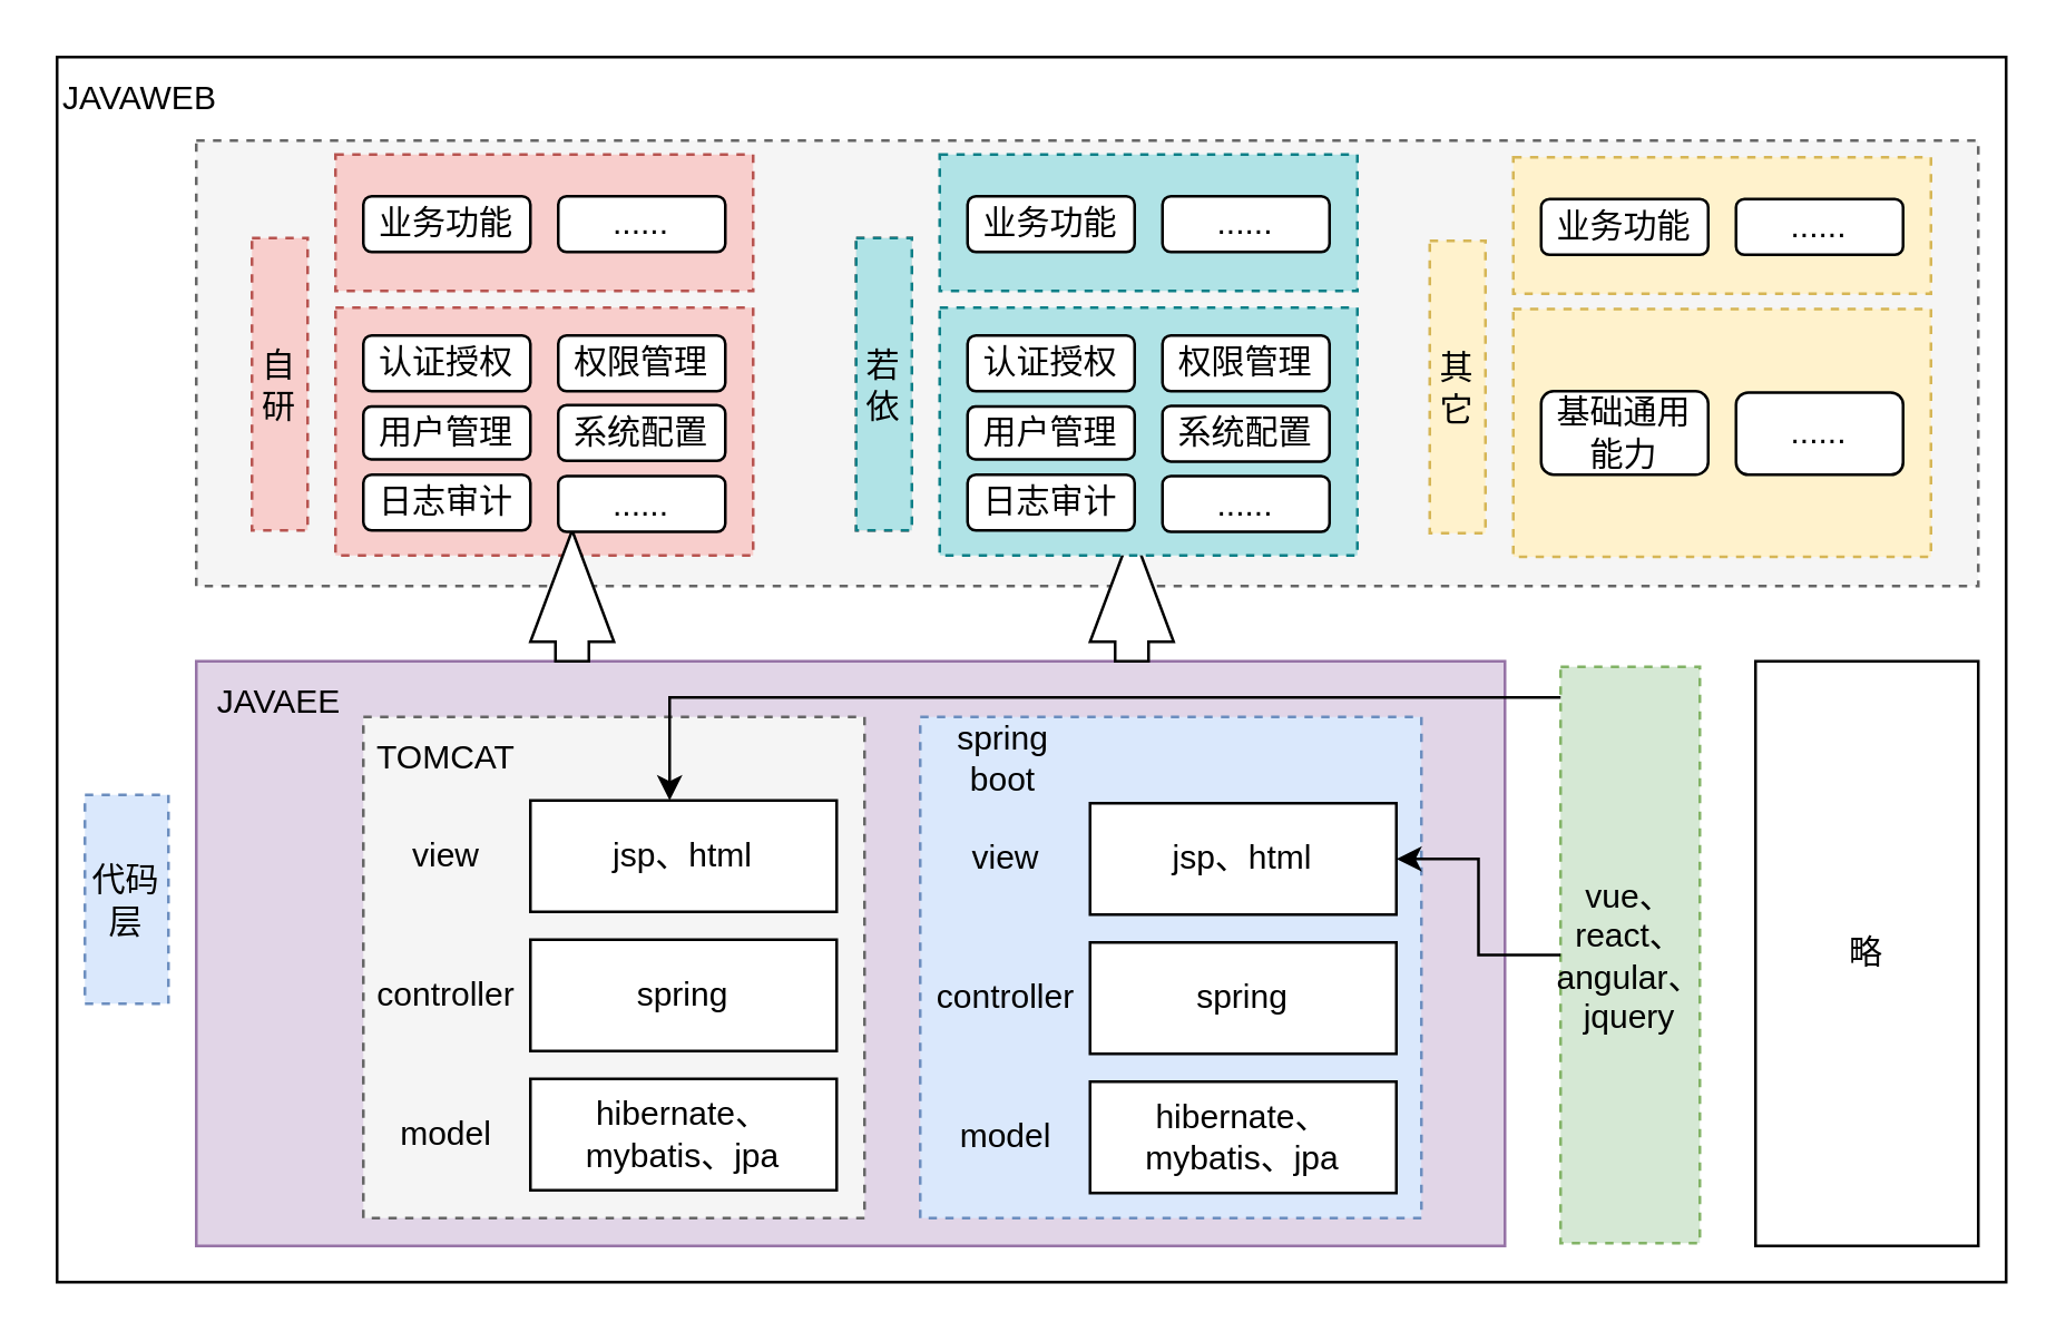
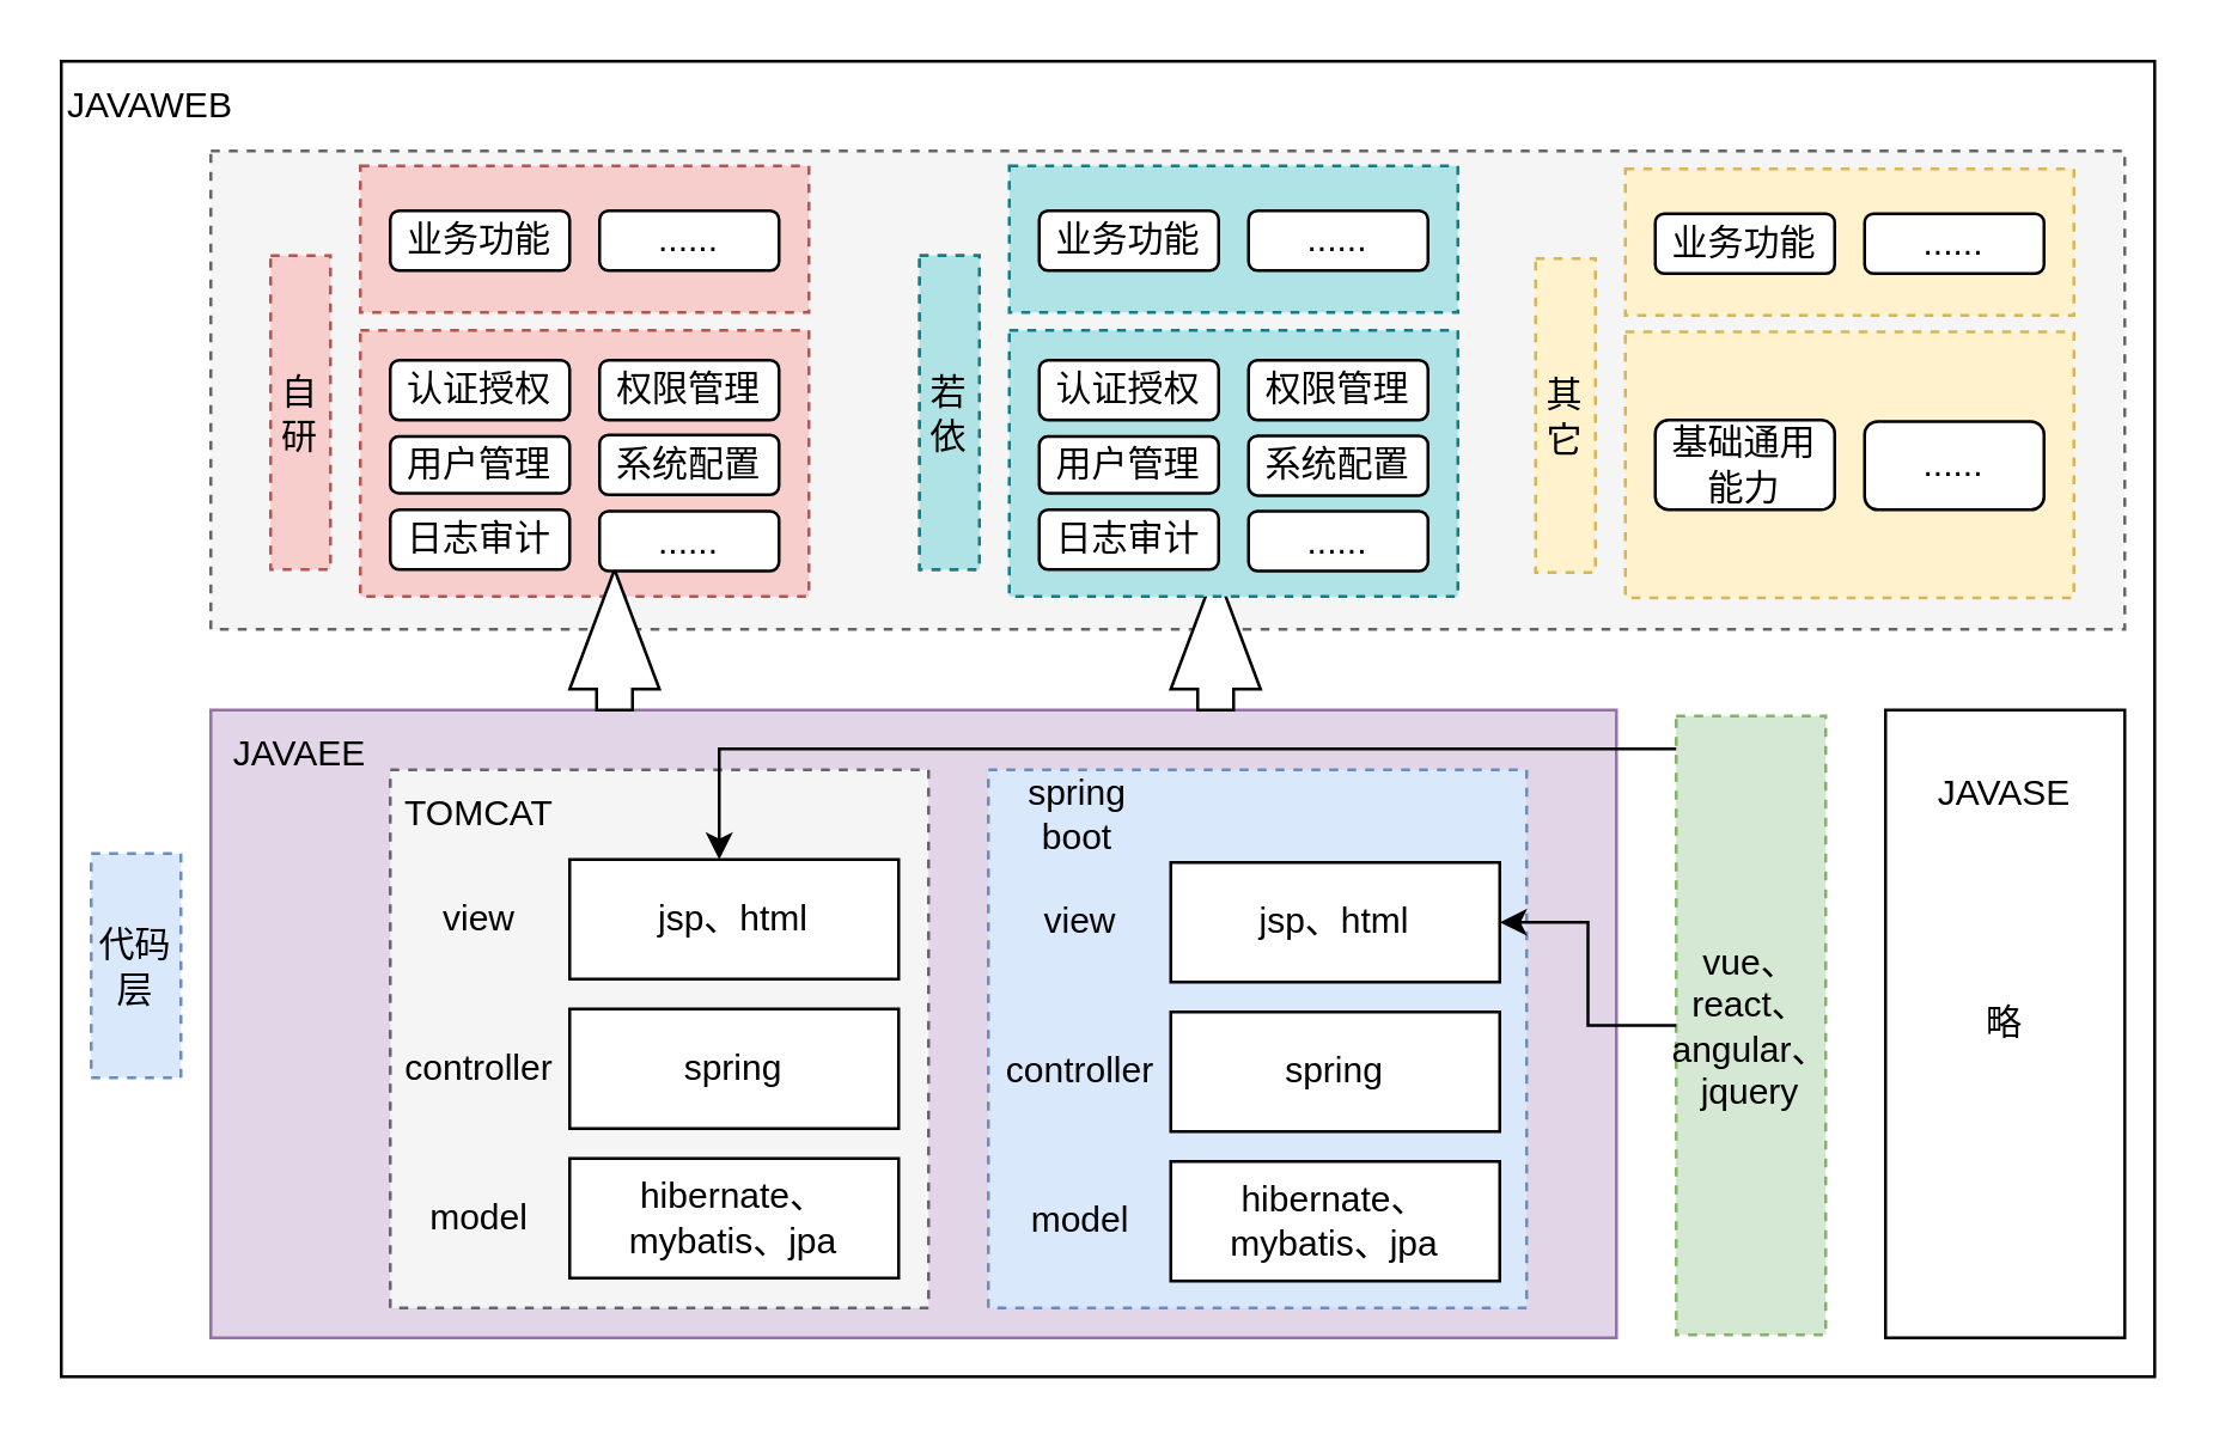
  <mxCell id="0" />
  <mxCell id="1" parent="0" />
  <mxCell id="2" value="" style="rounded=0;whiteSpace=wrap;html=1;" vertex="1" parent="1"><mxGeometry x="20" y="20" width="700" height="440" as="geometry" /></mxCell>
  <mxCell id="3" value="" style="rounded=0;whiteSpace=wrap;html=1;dashed=1;fillColor=#f5f5f5;fontColor=#333333;strokeColor=#666666;" vertex="1" parent="1"><mxGeometry x="70" y="50" width="640" height="160" as="geometry" /></mxCell>
  <mxCell id="4" value="" style="rounded=0;whiteSpace=wrap;html=1;fillColor=#f8cecc;strokeColor=#b85450;dashed=1;" vertex="1" parent="1"><mxGeometry x="120" y="110" width="150" height="89" as="geometry" /></mxCell>
  <mxCell id="5" value="" style="rounded=0;whiteSpace=wrap;html=1;fillColor=#e1d5e7;strokeColor=#9673a6;" vertex="1" parent="1"><mxGeometry x="70" y="237" width="470" height="210" as="geometry" /></mxCell>
  <mxCell id="6" value="JAVAEE" style="text;html=1;strokeColor=none;fillColor=none;align=center;verticalAlign=middle;whiteSpace=wrap;rounded=0;" vertex="1" parent="1"><mxGeometry x="70" y="237" width="60" height="30" as="geometry" /></mxCell>
  <mxCell id="7" value="略" style="rounded=0;whiteSpace=wrap;html=1;" vertex="1" parent="1"><mxGeometry x="630" y="237" width="80" height="210" as="geometry" /></mxCell>
+ <mxCell id="8" value="JAVASE" style="text;html=1;strokeColor=none;fillColor=none;align=center;verticalAlign=middle;whiteSpace=wrap;rounded=0;" vertex="1" parent="1"><mxGeometry x="640" y="250" width="60" height="30" as="geometry" /></mxCell>
  <mxCell id="9" value="hibernate、mybatis、jpa" style="rounded=0;whiteSpace=wrap;html=1;" vertex="1" parent="1"><mxGeometry x="190" y="330" width="110" height="40" as="geometry" /></mxCell>
  <mxCell id="10" value="spring" style="rounded=0;whiteSpace=wrap;html=1;" vertex="1" parent="1"><mxGeometry x="190" y="280" width="110" height="40" as="geometry" /></mxCell>
  <mxCell id="11" value="controller" style="text;html=1;strokeColor=none;fillColor=none;align=center;verticalAlign=middle;whiteSpace=wrap;rounded=0;" vertex="1" parent="1"><mxGeometry x="130" y="285" width="60" height="30" as="geometry" /></mxCell>
  <mxCell id="12" value="model" style="text;html=1;strokeColor=none;fillColor=none;align=center;verticalAlign=middle;whiteSpace=wrap;rounded=0;" vertex="1" parent="1"><mxGeometry x="130" y="335" width="60" height="30" as="geometry" /></mxCell>
  <mxCell id="13" value="hibernate、mybatis、jpa" style="rounded=0;whiteSpace=wrap;html=1;" vertex="1" parent="1"><mxGeometry x="391" y="331" width="110" height="40" as="geometry" /></mxCell>
  <mxCell id="14" value="spring" style="rounded=0;whiteSpace=wrap;html=1;" vertex="1" parent="1"><mxGeometry x="391" y="281" width="110" height="40" as="geometry" /></mxCell>
  <mxCell id="15" value="controller" style="text;html=1;strokeColor=none;fillColor=none;align=center;verticalAlign=middle;whiteSpace=wrap;rounded=0;" vertex="1" parent="1"><mxGeometry x="331" y="286" width="60" height="30" as="geometry" /></mxCell>
  <mxCell id="16" value="model" style="text;html=1;strokeColor=none;fillColor=none;align=center;verticalAlign=middle;whiteSpace=wrap;rounded=0;" vertex="1" parent="1"><mxGeometry x="331" y="336" width="60" height="30" as="geometry" /></mxCell>
  <mxCell id="17" value="JAVAWEB" style="text;html=1;strokeColor=none;fillColor=none;align=center;verticalAlign=middle;whiteSpace=wrap;rounded=0;" vertex="1" parent="1"><mxGeometry x="20" y="20" width="60" height="30" as="geometry" /></mxCell>
  <mxCell id="18" value="vue、react、angular、jquery" style="rounded=0;whiteSpace=wrap;html=1;dashed=1;fillColor=#d5e8d4;strokeColor=#82b366;" vertex="1" parent="1"><mxGeometry x="560" y="239" width="50" height="207" as="geometry" /></mxCell>
  <mxCell id="19" value="" style="rounded=0;whiteSpace=wrap;html=1;dashed=1;fillColor=#dae8fc;strokeColor=#6c8ebf;" vertex="1" parent="1"><mxGeometry x="330" y="257" width="180" height="180" as="geometry" /></mxCell>
  <mxCell id="20" value="jsp、html" style="rounded=0;whiteSpace=wrap;html=1;" vertex="1" parent="1"><mxGeometry x="391" y="288" width="110" height="40" as="geometry" /></mxCell>
  <mxCell id="21" value="spring" style="rounded=0;whiteSpace=wrap;html=1;" vertex="1" parent="1"><mxGeometry x="391" y="338" width="110" height="40" as="geometry" /></mxCell>
  <mxCell id="22" value="hibernate、mybatis、jpa" style="rounded=0;whiteSpace=wrap;html=1;" vertex="1" parent="1"><mxGeometry x="391" y="388" width="110" height="40" as="geometry" /></mxCell>
  <mxCell id="23" value="model" style="text;html=1;strokeColor=none;fillColor=none;align=center;verticalAlign=middle;whiteSpace=wrap;rounded=0;" vertex="1" parent="1"><mxGeometry x="331" y="393" width="60" height="30" as="geometry" /></mxCell>
  <mxCell id="24" value="controller" style="text;html=1;strokeColor=none;fillColor=none;align=center;verticalAlign=middle;whiteSpace=wrap;rounded=0;" vertex="1" parent="1"><mxGeometry x="331" y="343" width="60" height="30" as="geometry" /></mxCell>
  <mxCell id="25" value="view" style="text;html=1;strokeColor=none;fillColor=none;align=center;verticalAlign=middle;whiteSpace=wrap;rounded=0;" vertex="1" parent="1"><mxGeometry x="331" y="293" width="60" height="30" as="geometry" /></mxCell>
  <mxCell id="26" value="spring&lt;br&gt;boot" style="text;html=1;strokeColor=none;fillColor=none;align=center;verticalAlign=middle;whiteSpace=wrap;rounded=0;" vertex="1" parent="1"><mxGeometry x="330" y="257" width="60" height="30" as="geometry" /></mxCell>
  <mxCell id="27" value="" style="rounded=0;whiteSpace=wrap;html=1;dashed=1;fillColor=#f5f5f5;fontColor=#333333;strokeColor=#666666;" vertex="1" parent="1"><mxGeometry x="130" y="257" width="180" height="180" as="geometry" /></mxCell>
  <mxCell id="28" value="TOMCAT" style="text;html=1;strokeColor=none;fillColor=none;align=center;verticalAlign=middle;whiteSpace=wrap;rounded=0;" vertex="1" parent="1"><mxGeometry x="130" y="257" width="60" height="30" as="geometry" /></mxCell>
  <mxCell id="29" value="view" style="text;html=1;strokeColor=none;fillColor=none;align=center;verticalAlign=middle;whiteSpace=wrap;rounded=0;" vertex="1" parent="1"><mxGeometry x="130" y="292" width="60" height="30" as="geometry" /></mxCell>
  <mxCell id="30" value="controller" style="text;html=1;strokeColor=none;fillColor=none;align=center;verticalAlign=middle;whiteSpace=wrap;rounded=0;" vertex="1" parent="1"><mxGeometry x="130" y="342" width="60" height="30" as="geometry" /></mxCell>
  <mxCell id="31" value="model" style="text;html=1;strokeColor=none;fillColor=none;align=center;verticalAlign=middle;whiteSpace=wrap;rounded=0;" vertex="1" parent="1"><mxGeometry x="130" y="392" width="60" height="30" as="geometry" /></mxCell>
  <mxCell id="32" value="hibernate、mybatis、jpa" style="rounded=0;whiteSpace=wrap;html=1;" vertex="1" parent="1"><mxGeometry x="190" y="387" width="110" height="40" as="geometry" /></mxCell>
  <mxCell id="33" value="spring" style="rounded=0;whiteSpace=wrap;html=1;" vertex="1" parent="1"><mxGeometry x="190" y="337" width="110" height="40" as="geometry" /></mxCell>
  <mxCell id="34" value="jsp、html" style="rounded=0;whiteSpace=wrap;html=1;" vertex="1" parent="1"><mxGeometry x="190" y="287" width="110" height="40" as="geometry" /></mxCell>
  <mxCell id="35" style="edgeStyle=orthogonalEdgeStyle;rounded=0;orthogonalLoop=1;jettySize=auto;html=1;" edge="1" parent="1" source="18" target="34"><mxGeometry relative="1" as="geometry"><Array as="points"><mxPoint x="240" y="250" /></Array></mxGeometry></mxCell>
  <mxCell id="36" style="edgeStyle=orthogonalEdgeStyle;rounded=0;orthogonalLoop=1;jettySize=auto;html=1;entryX=1;entryY=0.5;entryDx=0;entryDy=0;" edge="1" parent="1" source="18" target="20"><mxGeometry relative="1" as="geometry" /></mxCell>
  <mxCell id="37" value="" style="html=1;shadow=0;dashed=0;align=center;verticalAlign=middle;shape=mxgraph.arrows2.arrow;dy=0.6;dx=40;direction=north;notch=0;" vertex="1" parent="1"><mxGeometry x="391" y="190" width="30" height="47" as="geometry" /></mxCell>
  <mxCell id="38" value="" style="html=1;shadow=0;dashed=0;align=center;verticalAlign=middle;shape=mxgraph.arrows2.arrow;dy=0.6;dx=40;direction=north;notch=0;" vertex="1" parent="1"><mxGeometry x="190" y="190" width="30" height="47" as="geometry" /></mxCell>
  <mxCell id="39" value="代码层" style="text;html=1;strokeColor=#6c8ebf;fillColor=#dae8fc;align=center;verticalAlign=middle;whiteSpace=wrap;rounded=0;dashed=1;" vertex="1" parent="1"><mxGeometry x="30" y="285" width="30" height="75" as="geometry" /></mxCell>
  <mxCell id="40" value="认证授权" style="rounded=1;whiteSpace=wrap;html=1;" vertex="1" parent="1"><mxGeometry x="130" y="120" width="60" height="20" as="geometry" /></mxCell>
  <mxCell id="41" value="权限管理" style="rounded=1;whiteSpace=wrap;html=1;" vertex="1" parent="1"><mxGeometry x="200" y="120" width="60" height="20" as="geometry" /></mxCell>
  <mxCell id="42" value="用户管理" style="rounded=1;whiteSpace=wrap;html=1;" vertex="1" parent="1"><mxGeometry x="130" y="145.5" width="60" height="19" as="geometry" /></mxCell>
  <mxCell id="43" value="系统配置" style="rounded=1;whiteSpace=wrap;html=1;" vertex="1" parent="1"><mxGeometry x="200" y="145" width="60" height="20" as="geometry" /></mxCell>
  <mxCell id="44" value="......" style="rounded=1;whiteSpace=wrap;html=1;" vertex="1" parent="1"><mxGeometry x="200" y="170.5" width="60" height="20" as="geometry" /></mxCell>
  <mxCell id="45" value="日志审计" style="rounded=1;whiteSpace=wrap;html=1;" vertex="1" parent="1"><mxGeometry x="130" y="170" width="60" height="20" as="geometry" /></mxCell>
  <mxCell id="46" value="自研" style="text;html=1;strokeColor=#b85450;fillColor=#f8cecc;align=center;verticalAlign=middle;whiteSpace=wrap;rounded=0;dashed=1;" vertex="1" parent="1"><mxGeometry x="90" y="85" width="20" height="105" as="geometry" /></mxCell>
  <mxCell id="47" value="" style="rounded=0;whiteSpace=wrap;html=1;fillColor=#f8cecc;strokeColor=#b85450;dashed=1;" vertex="1" parent="1"><mxGeometry x="120" y="55" width="150" height="49" as="geometry" /></mxCell>
  <mxCell id="48" value="业务功能" style="rounded=1;whiteSpace=wrap;html=1;" vertex="1" parent="1"><mxGeometry x="130" y="70" width="60" height="20" as="geometry" /></mxCell>
  <mxCell id="49" value="......" style="rounded=1;whiteSpace=wrap;html=1;" vertex="1" parent="1"><mxGeometry x="200" y="70" width="60" height="20" as="geometry" /></mxCell>
  <mxCell id="50" value="" style="rounded=0;whiteSpace=wrap;html=1;fillColor=#b0e3e6;dashed=1;strokeColor=#0e8088;" vertex="1" parent="1"><mxGeometry x="337" y="110" width="150" height="89" as="geometry" /></mxCell>
  <mxCell id="51" value="认证授权" style="rounded=1;whiteSpace=wrap;html=1;" vertex="1" parent="1"><mxGeometry x="347" y="120" width="60" height="20" as="geometry" /></mxCell>
  <mxCell id="52" value="权限管理" style="rounded=1;whiteSpace=wrap;html=1;" vertex="1" parent="1"><mxGeometry x="417" y="120" width="60" height="20" as="geometry" /></mxCell>
  <mxCell id="53" value="用户管理" style="rounded=1;whiteSpace=wrap;html=1;" vertex="1" parent="1"><mxGeometry x="347" y="145.5" width="60" height="19" as="geometry" /></mxCell>
  <mxCell id="54" value="......" style="rounded=1;whiteSpace=wrap;html=1;" vertex="1" parent="1"><mxGeometry x="417" y="170.5" width="60" height="20" as="geometry" /></mxCell>
  <mxCell id="55" value="日志审计" style="rounded=1;whiteSpace=wrap;html=1;" vertex="1" parent="1"><mxGeometry x="347" y="170" width="60" height="20" as="geometry" /></mxCell>
  <mxCell id="56" value="自研" style="text;html=1;strokeColor=#b85450;fillColor=#f8cecc;align=center;verticalAlign=middle;whiteSpace=wrap;rounded=0;dashed=1;" vertex="1" parent="1"><mxGeometry x="307" y="85" width="20" height="105" as="geometry" /></mxCell>
  <mxCell id="57" value="" style="rounded=0;whiteSpace=wrap;html=1;fillColor=#b0e3e6;dashed=1;strokeColor=#0e8088;" vertex="1" parent="1"><mxGeometry x="337" y="55" width="150" height="49" as="geometry" /></mxCell>
  <mxCell id="58" value="业务功能" style="rounded=1;whiteSpace=wrap;html=1;" vertex="1" parent="1"><mxGeometry x="347" y="70" width="60" height="20" as="geometry" /></mxCell>
  <mxCell id="59" value="......" style="rounded=1;whiteSpace=wrap;html=1;" vertex="1" parent="1"><mxGeometry x="417" y="70" width="60" height="20" as="geometry" /></mxCell>
  <mxCell id="60" value="若依" style="text;html=1;fillColor=#b0e3e6;align=center;verticalAlign=middle;whiteSpace=wrap;rounded=0;dashed=1;strokeColor=#0e8088;" vertex="1" parent="1"><mxGeometry x="307" y="85" width="20" height="105" as="geometry" /></mxCell>
  <mxCell id="61" value="" style="rounded=0;whiteSpace=wrap;html=1;fillColor=#fff2cc;strokeColor=#d6b656;dashed=1;" vertex="1" parent="1"><mxGeometry x="543" y="56" width="150" height="49" as="geometry" /></mxCell>
  <mxCell id="62" value="业务功能" style="rounded=1;whiteSpace=wrap;html=1;" vertex="1" parent="1"><mxGeometry x="553" y="71" width="60" height="20" as="geometry" /></mxCell>
  <mxCell id="63" value="......" style="rounded=1;whiteSpace=wrap;html=1;" vertex="1" parent="1"><mxGeometry x="623" y="71" width="60" height="20" as="geometry" /></mxCell>
  <mxCell id="64" value="其它" style="text;html=1;strokeColor=#d6b656;fillColor=#fff2cc;align=center;verticalAlign=middle;whiteSpace=wrap;rounded=0;dashed=1;" vertex="1" parent="1"><mxGeometry x="513" y="86" width="20" height="105" as="geometry" /></mxCell>
  <mxCell id="65" value="" style="rounded=0;whiteSpace=wrap;html=1;fillColor=#fff2cc;strokeColor=#d6b656;dashed=1;" vertex="1" parent="1"><mxGeometry x="543" y="110.5" width="150" height="89" as="geometry" /></mxCell>
  <mxCell id="66" value="......" style="rounded=1;whiteSpace=wrap;html=1;" vertex="1" parent="1"><mxGeometry x="623" y="140.5" width="60" height="29.5" as="geometry" /></mxCell>
  <mxCell id="67" value="基础通用能力" style="rounded=1;whiteSpace=wrap;html=1;" vertex="1" parent="1"><mxGeometry x="553" y="140" width="60" height="30" as="geometry" /></mxCell>
  <mxCell id="68" value="系统配置" style="rounded=1;whiteSpace=wrap;html=1;" vertex="1" parent="1"><mxGeometry x="417" y="145.25" width="60" height="20" as="geometry" /></mxCell>
